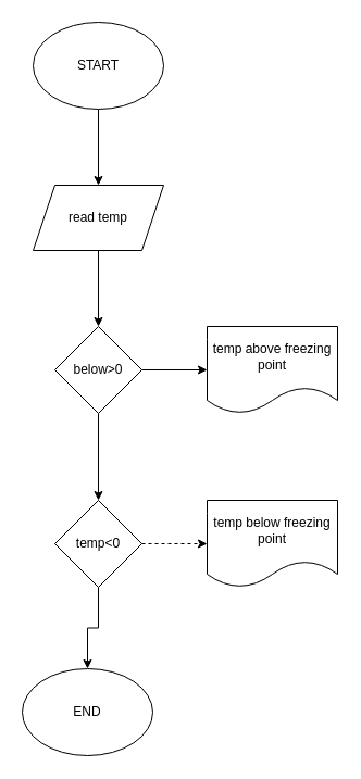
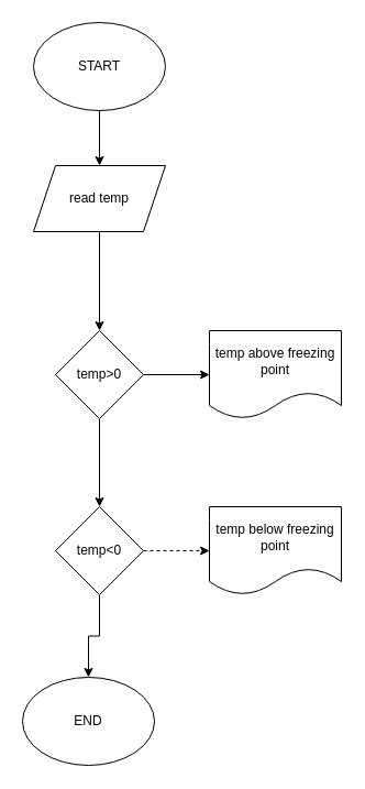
  <mxCell id="0" />
  <mxCell id="1" parent="0" />
  <mxCell id="2" value="" style="edgeStyle=orthogonalEdgeStyle;rounded=0;orthogonalLoop=1;jettySize=auto;html=1;" edge="1" parent="1" source="3" target="5"><mxGeometry relative="1" as="geometry" /></mxCell>
  <mxCell id="3" value="START" style="ellipse;whiteSpace=wrap;html=1;" vertex="1" parent="1"><mxGeometry x="30" y="20" width="120" height="80" as="geometry" /></mxCell>
  <mxCell id="4" value="" style="edgeStyle=orthogonalEdgeStyle;rounded=0;orthogonalLoop=1;jettySize=auto;html=1;" edge="1" parent="1" source="5" target="8"><mxGeometry relative="1" as="geometry" /></mxCell>
- <mxCell id="5" value="read temp" style="shape=parallelogram;perimeter=parallelogramPerimeter;whiteSpace=wrap;html=1;fixedSize=1;" vertex="1" parent="1"><mxGeometry x="30" y="170" width="120" height="60" as="geometry" /></mxCell>
+ <mxCell id="5" value="read temp" style="shape=parallelogram;perimeter=parallelogramPerimeter;whiteSpace=wrap;html=1;fixedSize=1;" vertex="1" parent="1"><mxGeometry x="30" y="150" width="120" height="60" as="geometry" /></mxCell>
  <mxCell id="6" value="" style="edgeStyle=orthogonalEdgeStyle;rounded=0;orthogonalLoop=1;jettySize=auto;html=1;" edge="1" parent="1" source="8" target="9"><mxGeometry relative="1" as="geometry" /></mxCell>
  <mxCell id="7" value="" style="edgeStyle=orthogonalEdgeStyle;rounded=0;orthogonalLoop=1;jettySize=auto;html=1;" edge="1" parent="1" source="8" target="12"><mxGeometry relative="1" as="geometry" /></mxCell>
- <mxCell id="8" value="below&amp;gt;0" style="rhombus;whiteSpace=wrap;html=1;" vertex="1" parent="1"><mxGeometry x="50" y="300" width="80" height="80" as="geometry" /></mxCell>
+ <mxCell id="8" value="temp&amp;gt;0" style="rhombus;whiteSpace=wrap;html=1;" vertex="1" parent="1"><mxGeometry x="50" y="300" width="80" height="80" as="geometry" /></mxCell>
  <mxCell id="9" value="temp above freezing&lt;br&gt;point" style="shape=document;whiteSpace=wrap;html=1;boundedLbl=1;" vertex="1" parent="1"><mxGeometry x="190" y="300" width="120" height="80" as="geometry" /></mxCell>
  <mxCell id="10" value="" style="edgeStyle=orthogonalEdgeStyle;rounded=0;orthogonalLoop=1;jettySize=auto;html=1;dashed=1;" edge="1" parent="1" source="12" target="13"><mxGeometry relative="1" as="geometry" /></mxCell>
  <mxCell id="11" value="" style="edgeStyle=orthogonalEdgeStyle;rounded=0;orthogonalLoop=1;jettySize=auto;html=1;" edge="1" parent="1" source="12" target="14"><mxGeometry relative="1" as="geometry" /></mxCell>
  <mxCell id="12" value="temp&amp;lt;0" style="rhombus;whiteSpace=wrap;html=1;" vertex="1" parent="1"><mxGeometry x="50" y="460" width="80" height="80" as="geometry" /></mxCell>
  <mxCell id="13" value="temp below freezing point" style="shape=document;whiteSpace=wrap;html=1;boundedLbl=1;" vertex="1" parent="1"><mxGeometry x="190" y="460" width="120" height="80" as="geometry" /></mxCell>
  <mxCell id="14" value="END" style="ellipse;whiteSpace=wrap;html=1;" vertex="1" parent="1"><mxGeometry x="20" y="615" width="120" height="80" as="geometry" /></mxCell>
